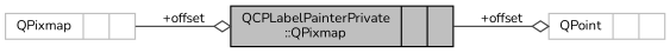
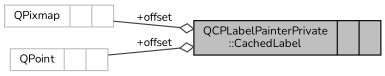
  digraph {
    fontname=Nunito
    rankdir=LR
    node [color=grey75 fillcolor=white fontname=Nunito fontsize=10 shape=record style=filled]
    edge [arrowhead=odiamond color=grey25 fontname=Nunito fontsize=10 labelfontname=Helvetica labelfontsize=10 style=solid]
-   n1 [color=black fillcolor=grey75 fontcolor=black height=0.2 label="{QCPLabelPainterPrivate\l::QPixmap\n||}" width=0.4]
+   n1 [color=black fillcolor=grey75 fontcolor=black height=0.2 label="{QCPLabelPainterPrivate\l::CachedLabel\n||}" width=0.4]
    n2 [height=0.2 label="{QPixmap\n||}" width=0.4]
    n3 [height=0.2 label="{QPoint\n||}" width=0.4]
    n2 -> n1 [label=" +offset"]
-   n1 -> n3 [label=" +offset"]
+   n3 -> n1 [label=" +offset"]
  }
